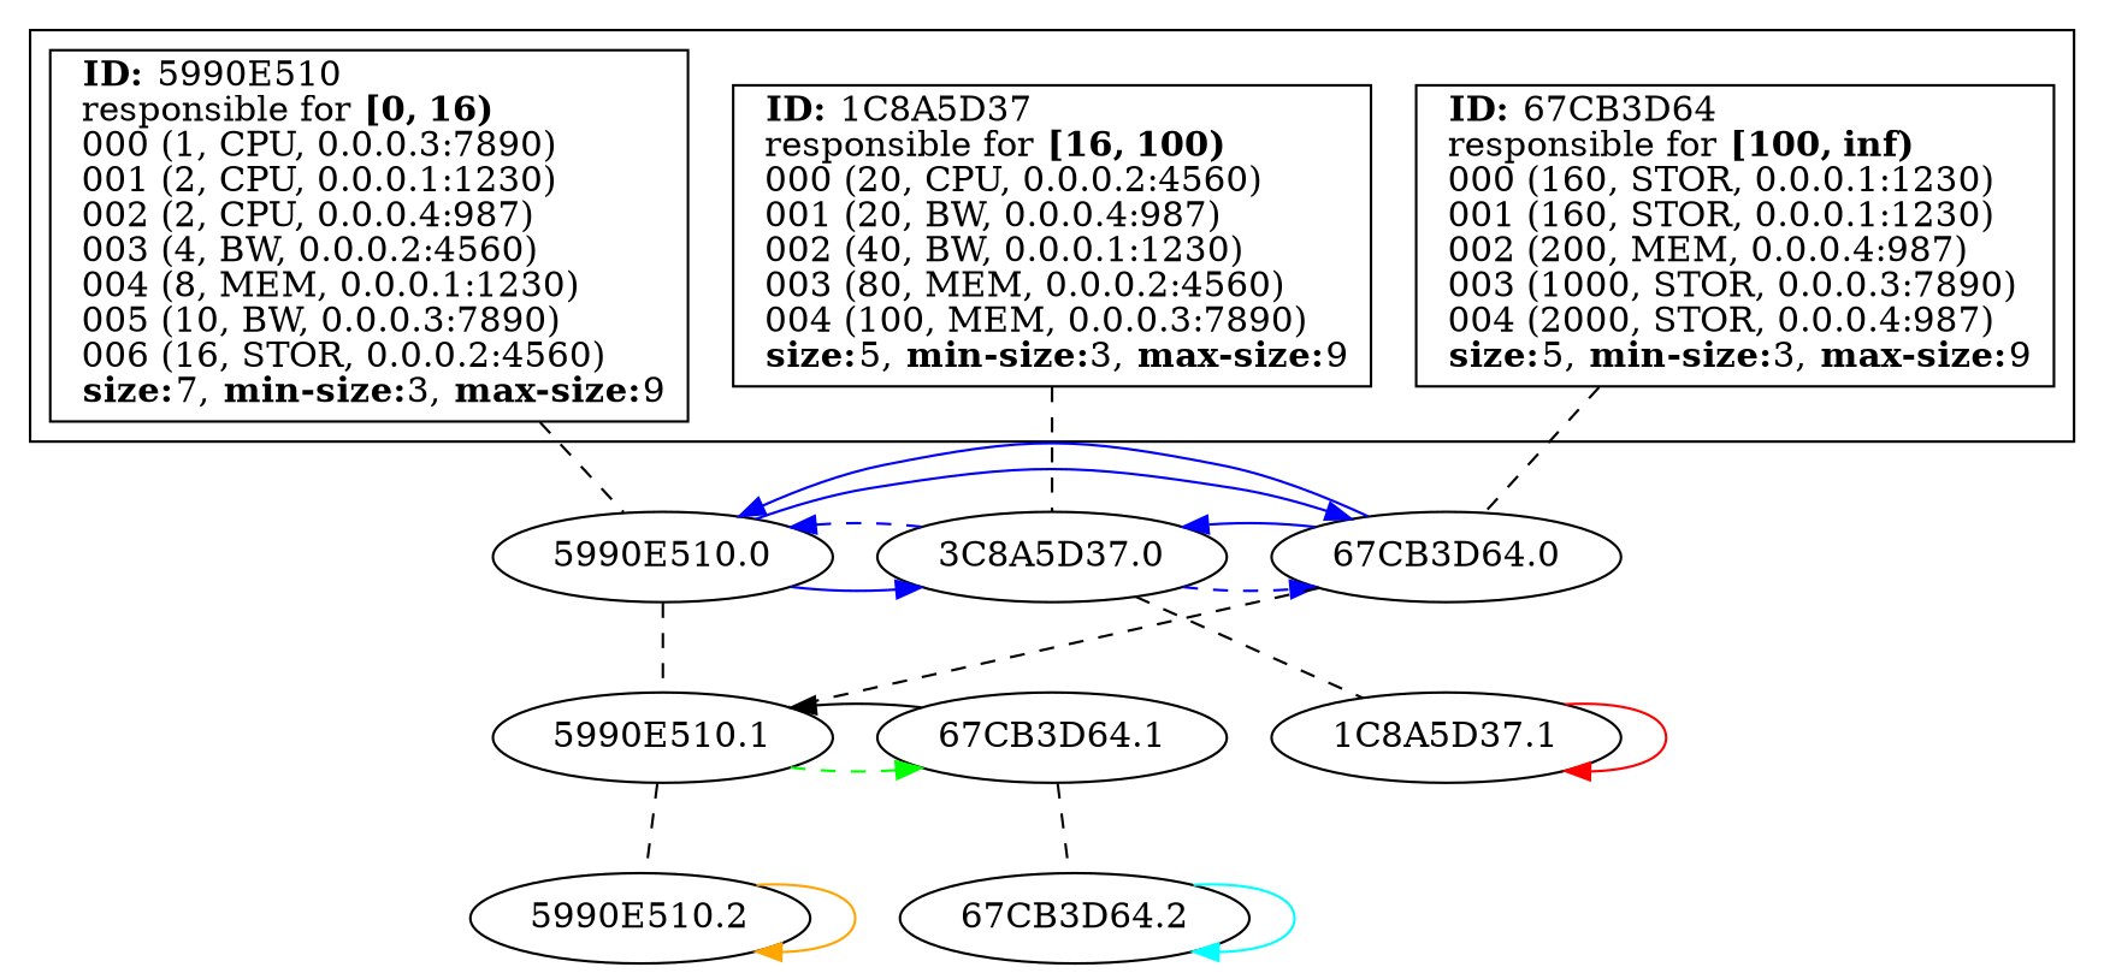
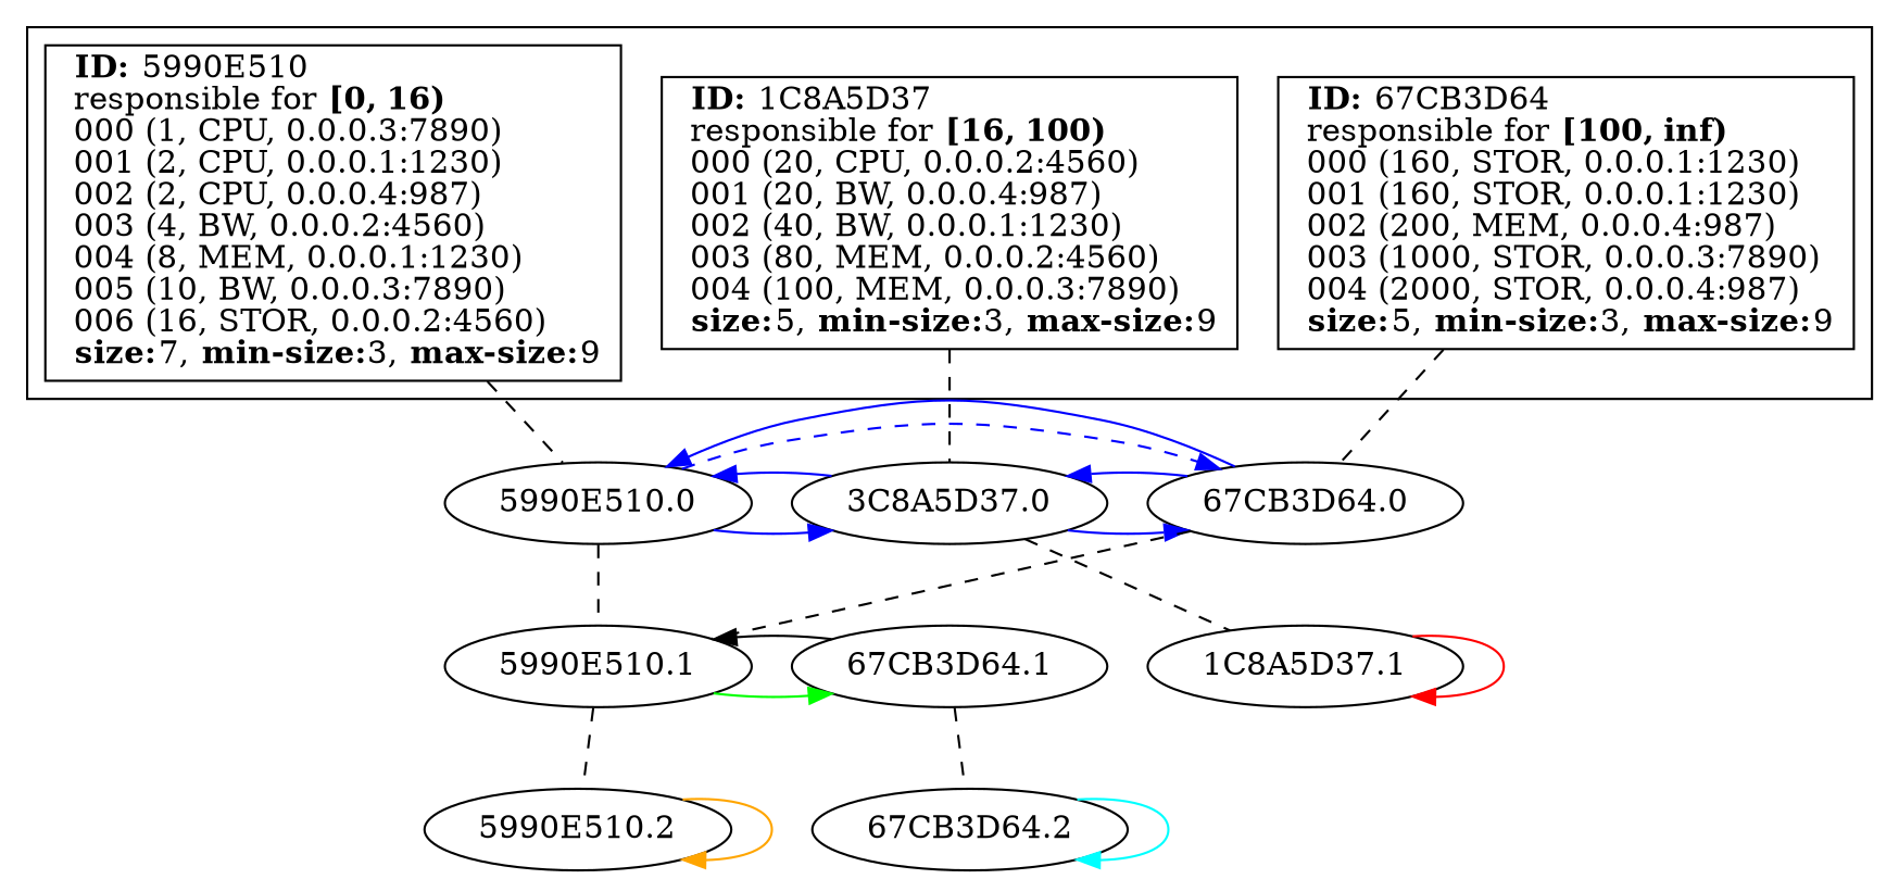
  strict digraph {
    edge [dir=forward style=solid]
    n1 [label=< 				<B>ID:</B> 5990E510<BR ALIGN="LEFT"/> 				responsible for <B>[0, 16)</B><BR ALIGN="LEFT"/> 				000 (1, CPU, 0.0.0.3:7890)<BR ALIGN="LEFT"/> 				001 (2, CPU, 0.0.0.1:1230)<BR ALIGN="LEFT"/> 				002 (2, CPU, 0.0.0.4:987)<BR ALIGN="LEFT"/> 				003 (4, BW, 0.0.0.2:4560)<BR ALIGN="LEFT"/> 				004 (8, MEM, 0.0.0.1:1230)<BR ALIGN="LEFT"/> 				005 (10, BW, 0.0.0.3:7890)<BR ALIGN="LEFT"/> 				006 (16, STOR, 0.0.0.2:4560)<BR ALIGN="LEFT"/> 			<B>size:</B>7, <B>min-size:</B>3, <B>max-size:</B>9<BR ALIGN="LEFT"/>			> shape=box]
    n2 [label=< 				<B>ID:</B> 1C8A5D37<BR ALIGN="LEFT"/> 				responsible for <B>[16, 100)</B><BR ALIGN="LEFT"/> 				000 (20, CPU, 0.0.0.2:4560)<BR ALIGN="LEFT"/> 				001 (20, BW, 0.0.0.4:987)<BR ALIGN="LEFT"/> 				002 (40, BW, 0.0.0.1:1230)<BR ALIGN="LEFT"/> 				003 (80, MEM, 0.0.0.2:4560)<BR ALIGN="LEFT"/> 				004 (100, MEM, 0.0.0.3:7890)<BR ALIGN="LEFT"/> 			<B>size:</B>5, <B>min-size:</B>3, <B>max-size:</B>9<BR ALIGN="LEFT"/>			> shape=box]
    n3 [label=< 				<B>ID:</B> 67CB3D64<BR ALIGN="LEFT"/> 				responsible for <B>[100, inf)</B><BR ALIGN="LEFT"/> 				000 (160, STOR, 0.0.0.1:1230)<BR ALIGN="LEFT"/> 				001 (160, STOR, 0.0.0.1:1230)<BR ALIGN="LEFT"/> 				002 (200, MEM, 0.0.0.4:987)<BR ALIGN="LEFT"/> 				003 (1000, STOR, 0.0.0.3:7890)<BR ALIGN="LEFT"/> 				004 (2000, STOR, 0.0.0.4:987)<BR ALIGN="LEFT"/> 			<B>size:</B>5, <B>min-size:</B>3, <B>max-size:</B>9<BR ALIGN="LEFT"/>			> shape=box]
    "5990E510.0"
    n5 [label="3C8A5D37.0"]
    "67CB3D64.0"
    "1C8A5D37.1"
    "5990E510.1"
    "67CB3D64.1"
    "5990E510.2"
    "67CB3D64.2"
    subgraph cluster_1 {
      rank=same
      n1
      n2
      n3
    }
    subgraph sub_2 {
      label="Level 0"
      rank=same
      "5990E510.0"
      n5
      "67CB3D64.0"
    }
    subgraph sub_3 {
      label="Level 1 (0)"
      rank=same
      "1C8A5D37.1"
    }
    subgraph sub_4 {
      label="Level 1 (1)"
      rank=same
      "5990E510.1"
      "67CB3D64.1"
    }
    subgraph sub_5 {
      label="Level 2 (10)"
      rank=same
      "5990E510.2"
    }
    subgraph sub_6 {
      label="Level 2 (11)"
      rank=same
      "67CB3D64.2"
    }
    n1 -> "5990E510.0" [dir=none style=dashed]
    n2 -> n5 [dir=none style=dashed]
    n3 -> "67CB3D64.0" [dir=none style=dashed]
    "5990E510.0" -> n5 [color=blue]
-   "5990E510.0" -> "67CB3D64.0" [color=blue]
+   "5990E510.0" -> "67CB3D64.0" [color=blue style=dashed]
    "5990E510.0" -> "5990E510.1" [dir=none style=dashed]
-   n5 -> "5990E510.0" [color=blue style=dashed]
-   n5 -> "67CB3D64.0" [color=blue style=dashed]
+   n5 -> "5990E510.0" [color=blue]
+   n5 -> "67CB3D64.0" [color=blue]
    n5 -> "1C8A5D37.1" [dir=none style=dashed]
    "67CB3D64.0" -> "5990E510.0" [color=blue]
    "67CB3D64.0" -> n5 [color=blue]
    "67CB3D64.0" -> "5990E510.1" [dir=none style=dashed]
    "1C8A5D37.1" -> "1C8A5D37.1" [color=red]
-   "5990E510.1" -> "67CB3D64.1" [color=green style=dashed]
+   "5990E510.1" -> "67CB3D64.1" [color=green]
    "5990E510.1" -> "5990E510.2" [dir=none style=dashed]
    "67CB3D64.1" -> "5990E510.1" [color=black]
    "67CB3D64.1" -> "67CB3D64.2" [dir=none style=dashed]
    "5990E510.2" -> "5990E510.2" [color=orange]
    "67CB3D64.2" -> "67CB3D64.2" [color=cyan]
  }
